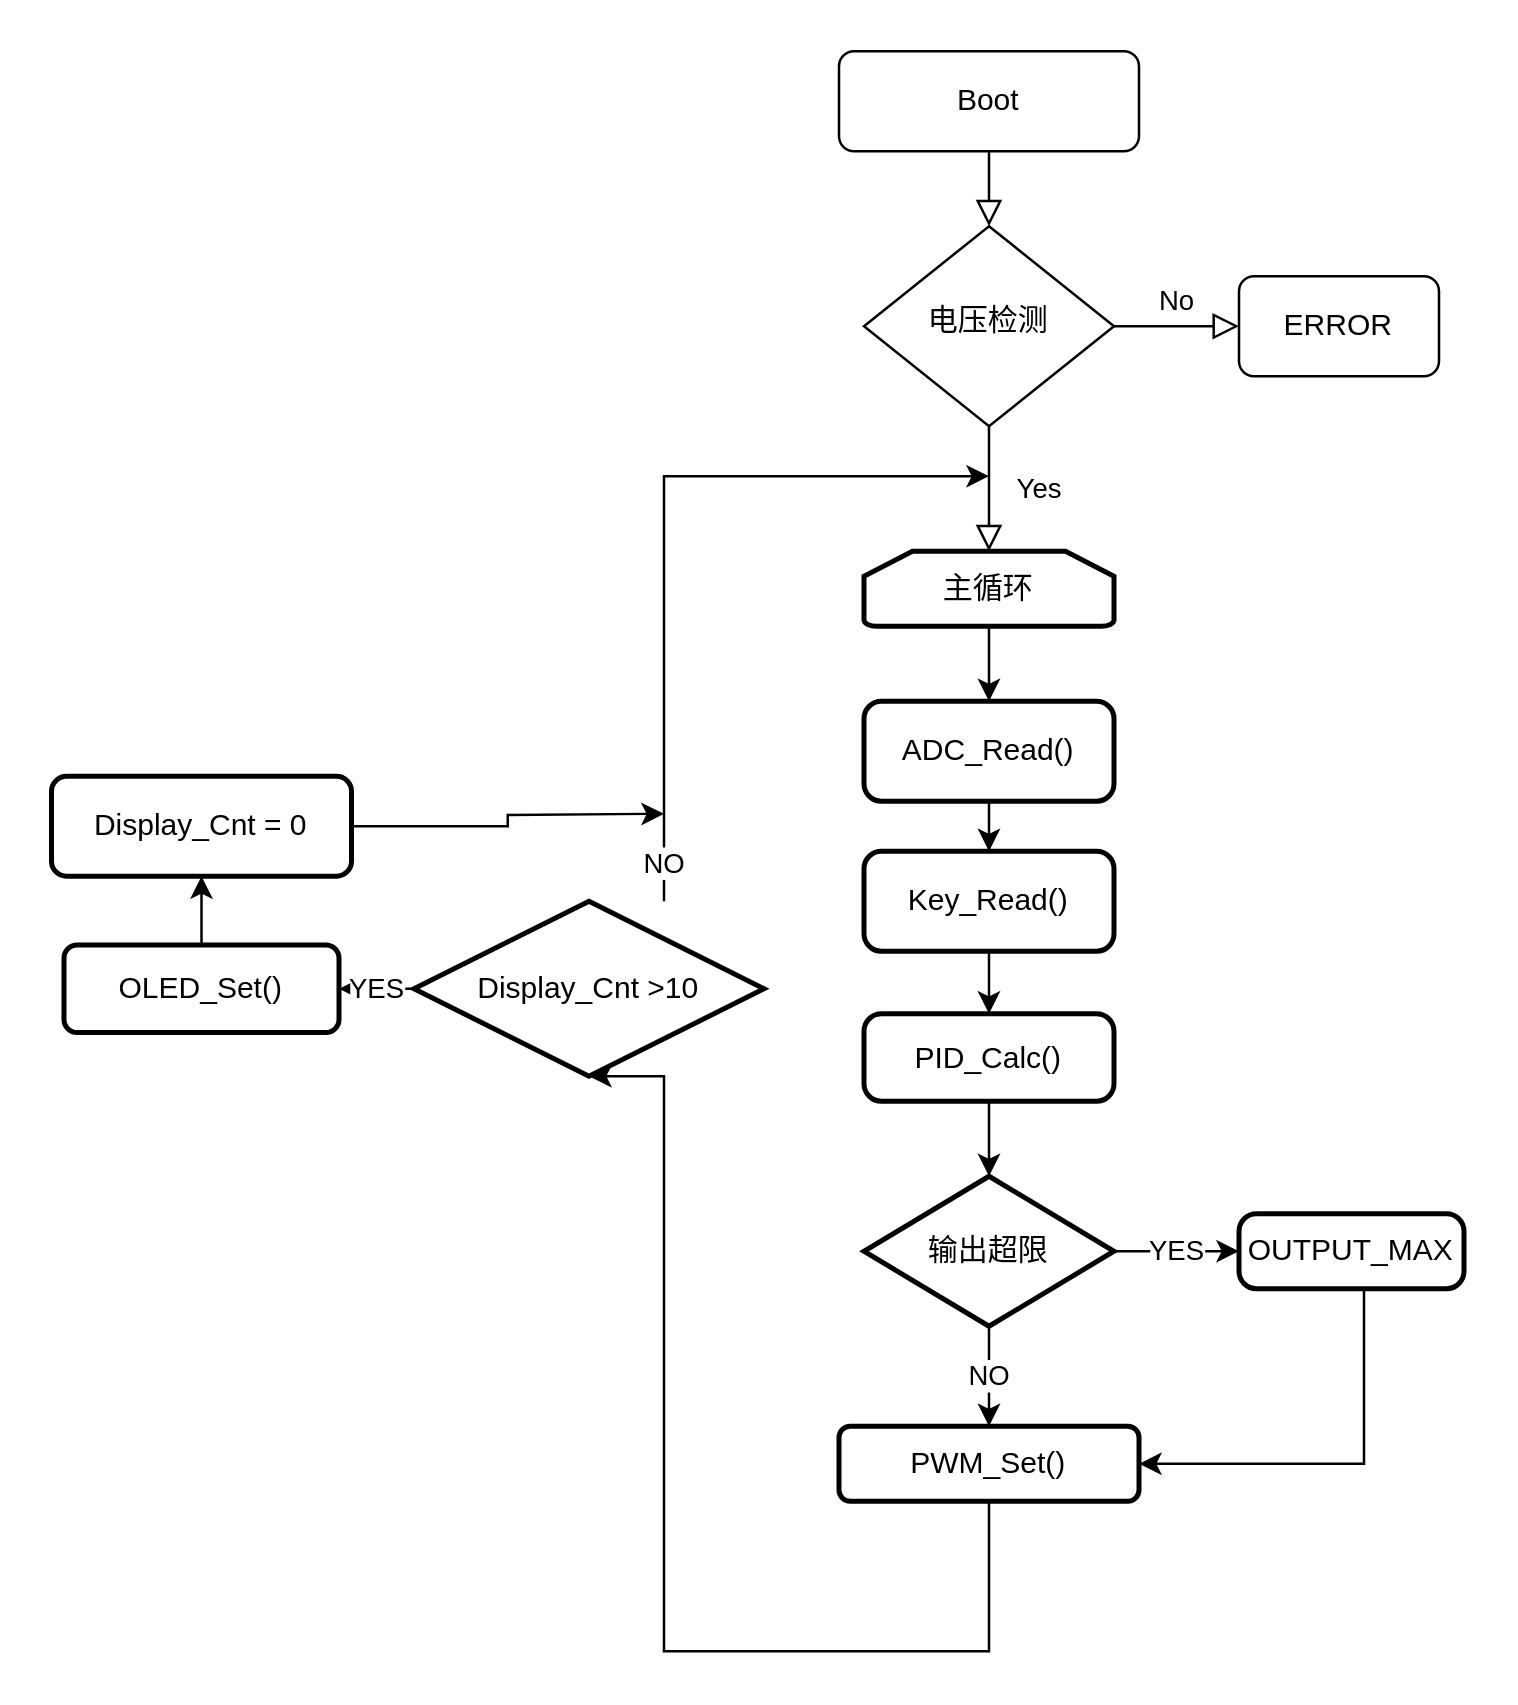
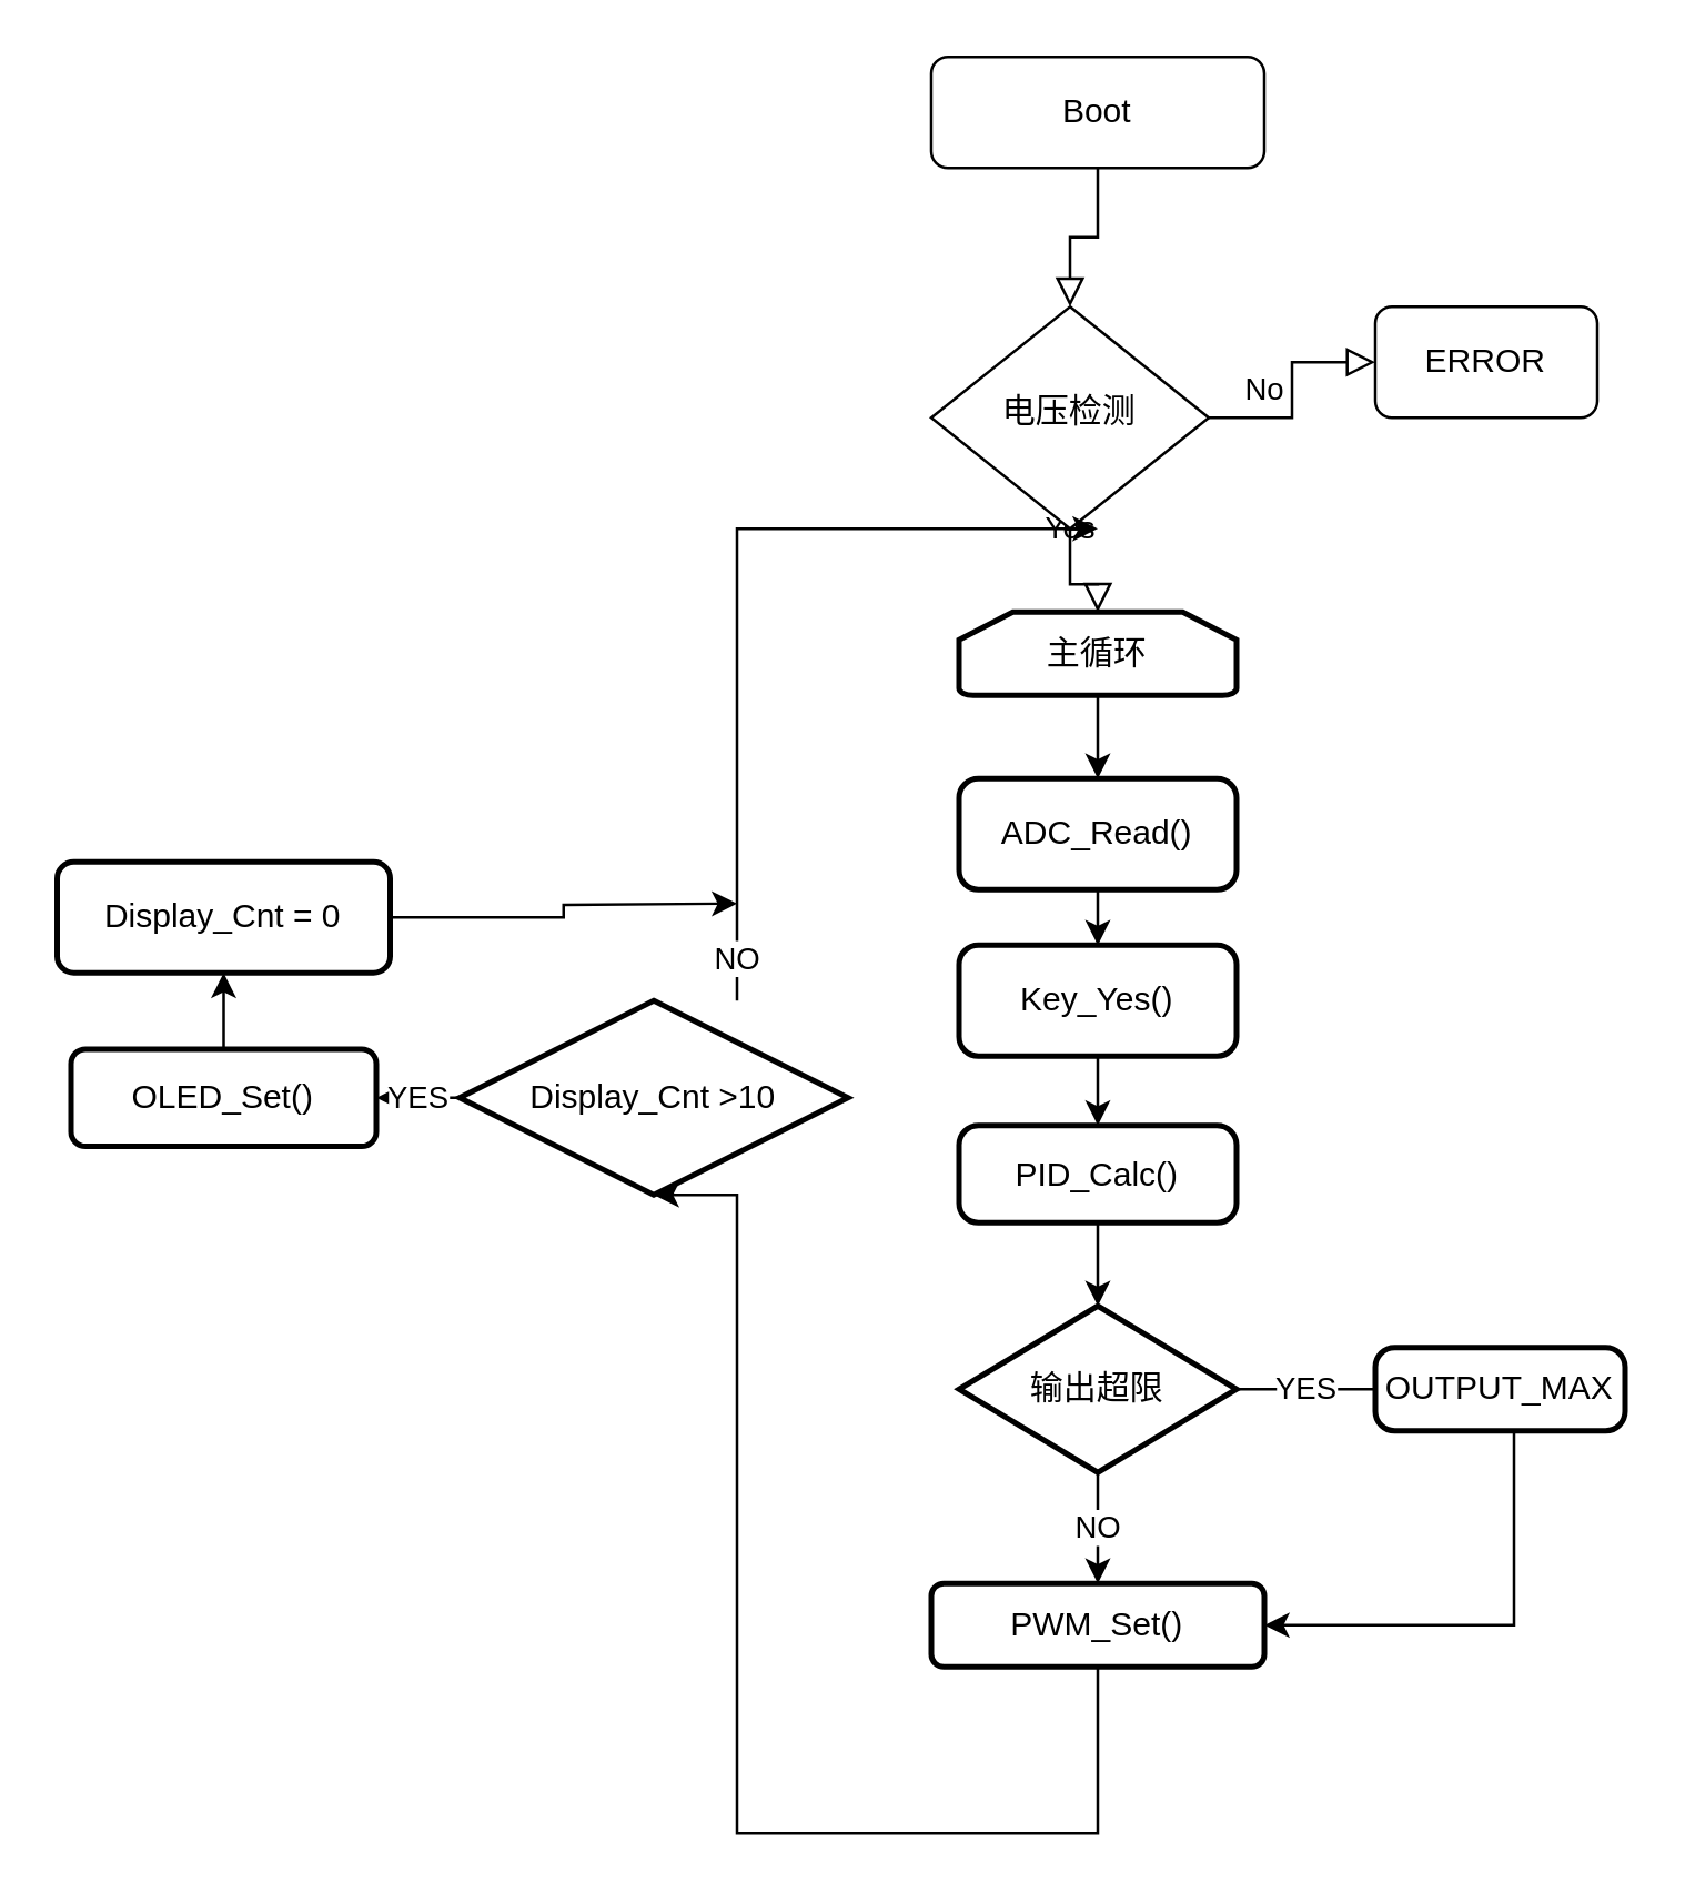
  <mxCell id="0" />
  <mxCell id="1" parent="0" />
  <mxCell id="2" value="" style="rounded=0;html=1;jettySize=auto;orthogonalLoop=1;fontSize=11;endArrow=block;endFill=0;endSize=8;strokeWidth=1;shadow=0;labelBackgroundColor=none;edgeStyle=orthogonalEdgeStyle;" parent="1" source="3" target="6" edge="1"><mxGeometry relative="1" as="geometry" /></mxCell>
  <mxCell id="3" value="Boot" style="rounded=1;whiteSpace=wrap;html=1;fontSize=12;glass=0;strokeWidth=1;shadow=0;" parent="1" vertex="1"><mxGeometry x="335" y="20" width="120" height="40" as="geometry" /></mxCell>
  <mxCell id="4" value="Yes" style="rounded=0;html=1;jettySize=auto;orthogonalLoop=1;fontSize=11;endArrow=block;endFill=0;endSize=8;strokeWidth=1;shadow=0;labelBackgroundColor=none;edgeStyle=orthogonalEdgeStyle;entryX=0.5;entryY=0;entryDx=0;entryDy=0;entryPerimeter=0;" parent="1" source="6" target="9" edge="1"><mxGeometry y="20" relative="1" as="geometry"><mxPoint as="offset" /><mxPoint x="395" y="210" as="targetPoint" /></mxGeometry></mxCell>
  <mxCell id="5" value="No" style="edgeStyle=orthogonalEdgeStyle;rounded=0;html=1;jettySize=auto;orthogonalLoop=1;fontSize=11;endArrow=block;endFill=0;endSize=8;strokeWidth=1;shadow=0;labelBackgroundColor=none;" parent="1" source="6" target="7" edge="1"><mxGeometry y="10" relative="1" as="geometry"><mxPoint as="offset" /></mxGeometry></mxCell>
- <mxCell id="6" value="电压检测" style="rhombus;whiteSpace=wrap;html=1;shadow=0;fontFamily=Helvetica;fontSize=12;align=center;strokeWidth=1;spacing=6;spacingTop=-4;" parent="1" vertex="1"><mxGeometry x="345" y="90" width="100" height="80" as="geometry" /></mxCell>
+ <mxCell id="6" value="电压检测" style="rhombus;whiteSpace=wrap;html=1;shadow=0;fontFamily=Helvetica;fontSize=12;align=center;strokeWidth=1;spacing=6;spacingTop=-4;" parent="1" vertex="1"><mxGeometry x="335" y="110" width="100" height="80" as="geometry" /></mxCell>
  <mxCell id="7" value="ERROR" style="rounded=1;whiteSpace=wrap;html=1;fontSize=12;glass=0;strokeWidth=1;shadow=0;" parent="1" vertex="1"><mxGeometry x="495" y="110" width="80" height="40" as="geometry" /></mxCell>
  <mxCell id="8" style="edgeStyle=orthogonalEdgeStyle;rounded=0;orthogonalLoop=1;jettySize=auto;html=1;entryX=0.5;entryY=0;entryDx=0;entryDy=0;" parent="1" source="9" target="11" edge="1"><mxGeometry relative="1" as="geometry"><mxPoint x="395" y="280" as="targetPoint" /></mxGeometry></mxCell>
  <mxCell id="9" value="主循环" style="strokeWidth=2;html=1;shape=mxgraph.flowchart.loop_limit;whiteSpace=wrap;" parent="1" vertex="1"><mxGeometry x="345" y="220" width="100" height="30" as="geometry" /></mxCell>
  <mxCell id="10" style="edgeStyle=orthogonalEdgeStyle;rounded=0;orthogonalLoop=1;jettySize=auto;html=1;entryX=0.5;entryY=0;entryDx=0;entryDy=0;" parent="1" source="11" target="13" edge="1"><mxGeometry relative="1" as="geometry" /></mxCell>
  <mxCell id="11" value="ADC_Read()" style="rounded=1;whiteSpace=wrap;html=1;absoluteArcSize=1;arcSize=14;strokeWidth=2;" parent="1" vertex="1"><mxGeometry x="345" y="280" width="100" height="40" as="geometry" /></mxCell>
  <mxCell id="12" style="edgeStyle=orthogonalEdgeStyle;rounded=0;orthogonalLoop=1;jettySize=auto;html=1;exitX=0.5;exitY=1;exitDx=0;exitDy=0;entryX=0.5;entryY=0;entryDx=0;entryDy=0;" parent="1" source="13" target="15" edge="1"><mxGeometry relative="1" as="geometry" /></mxCell>
- <mxCell id="13" value="Key_Read()" style="rounded=1;whiteSpace=wrap;html=1;absoluteArcSize=1;arcSize=14;strokeWidth=2;" parent="1" vertex="1"><mxGeometry x="345" y="340" width="100" height="40" as="geometry" /></mxCell>
+ <mxCell id="13" value="Key_Yes()" style="rounded=1;whiteSpace=wrap;html=1;absoluteArcSize=1;arcSize=14;strokeWidth=2;" parent="1" vertex="1"><mxGeometry x="345" y="340" width="100" height="40" as="geometry" /></mxCell>
  <mxCell id="14" style="edgeStyle=orthogonalEdgeStyle;rounded=0;orthogonalLoop=1;jettySize=auto;html=1;entryX=0.5;entryY=0;entryDx=0;entryDy=0;entryPerimeter=0;" parent="1" source="15" target="18" edge="1"><mxGeometry relative="1" as="geometry" /></mxCell>
  <mxCell id="15" value="PID_Calc()" style="rounded=1;whiteSpace=wrap;html=1;absoluteArcSize=1;arcSize=14;strokeWidth=2;" parent="1" vertex="1"><mxGeometry x="345" y="405" width="100" height="35" as="geometry" /></mxCell>
- <mxCell id="16" value="YES" style="edgeStyle=orthogonalEdgeStyle;rounded=0;orthogonalLoop=1;jettySize=auto;html=1;exitX=1;exitY=0.5;exitDx=0;exitDy=0;exitPerimeter=0;entryX=0;entryY=0.5;entryDx=0;entryDy=0;" parent="1" source="18" target="20" edge="1"><mxGeometry relative="1" as="geometry"><mxPoint x="535" y="499.857" as="targetPoint" /></mxGeometry></mxCell>
+ <mxCell id="16" value="YES" style="edgeStyle=orthogonalEdgeStyle;rounded=0;orthogonalLoop=1;jettySize=auto;html=1;exitX=1;exitY=0.5;exitDx=0;exitDy=0;exitPerimeter=0;entryX=0;entryY=0.5;entryDx=0;entryDy=0;endArrow=none;" parent="1" source="18" target="20" edge="1"><mxGeometry relative="1" as="geometry"><mxPoint x="535" y="499.857" as="targetPoint" /></mxGeometry></mxCell>
  <mxCell id="17" value="NO" style="edgeStyle=orthogonalEdgeStyle;rounded=0;orthogonalLoop=1;jettySize=auto;html=1;" parent="1" source="18" target="22" edge="1"><mxGeometry relative="1" as="geometry" /></mxCell>
  <mxCell id="18" value="输出超限" style="strokeWidth=2;html=1;shape=mxgraph.flowchart.decision;whiteSpace=wrap;" parent="1" vertex="1"><mxGeometry x="345" y="470" width="100" height="60" as="geometry" /></mxCell>
  <mxCell id="19" style="edgeStyle=orthogonalEdgeStyle;rounded=0;orthogonalLoop=1;jettySize=auto;html=1;entryX=1;entryY=0.5;entryDx=0;entryDy=0;" parent="1" source="20" target="22" edge="1"><mxGeometry relative="1" as="geometry"><mxPoint x="560" y="620" as="targetPoint" /><Array as="points"><mxPoint x="545" y="585" /></Array></mxGeometry></mxCell>
  <mxCell id="20" value="OUTPUT_MAX" style="rounded=1;whiteSpace=wrap;html=1;absoluteArcSize=1;arcSize=14;strokeWidth=2;" parent="1" vertex="1"><mxGeometry x="495" y="485" width="90" height="30" as="geometry" /></mxCell>
  <mxCell id="21" style="edgeStyle=orthogonalEdgeStyle;rounded=0;orthogonalLoop=1;jettySize=auto;html=1;entryX=0.5;entryY=1;entryDx=0;entryDy=0;entryPerimeter=0;" parent="1" source="22" target="26" edge="1"><mxGeometry relative="1" as="geometry"><Array as="points"><mxPoint x="395" y="660" /><mxPoint x="265" y="660" /></Array></mxGeometry></mxCell>
  <mxCell id="22" value="PWM_Set()" style="rounded=1;whiteSpace=wrap;html=1;strokeWidth=2;" parent="1" vertex="1"><mxGeometry x="335" y="570" width="120" height="30" as="geometry" /></mxCell>
  <mxCell id="23" value="YES" style="edgeStyle=orthogonalEdgeStyle;rounded=0;orthogonalLoop=1;jettySize=auto;html=1;" parent="1" source="26" target="28" edge="1"><mxGeometry relative="1" as="geometry" /></mxCell>
  <mxCell id="24" style="edgeStyle=orthogonalEdgeStyle;rounded=0;orthogonalLoop=1;jettySize=auto;html=1;" parent="1" source="26" edge="1"><mxGeometry relative="1" as="geometry"><mxPoint x="395" y="190" as="targetPoint" /><Array as="points"><mxPoint x="265" y="190" /></Array></mxGeometry></mxCell>
  <mxCell id="25" value="NO" style="edgeLabel;html=1;align=center;verticalAlign=middle;resizable=0;points=[];" parent="24" vertex="1" connectable="0"><mxGeometry x="-0.894" y="1" relative="1" as="geometry"><mxPoint as="offset" /></mxGeometry></mxCell>
  <mxCell id="26" value="Display_Cnt &amp;gt;10" style="strokeWidth=2;html=1;shape=mxgraph.flowchart.decision;whiteSpace=wrap;" parent="1" vertex="1"><mxGeometry x="165" y="360" width="140" height="70" as="geometry" /></mxCell>
  <mxCell id="27" value="" style="edgeStyle=orthogonalEdgeStyle;rounded=0;orthogonalLoop=1;jettySize=auto;html=1;" parent="1" source="28" target="30" edge="1"><mxGeometry relative="1" as="geometry" /></mxCell>
  <mxCell id="28" value="OLED_Set()" style="rounded=1;whiteSpace=wrap;html=1;strokeWidth=2;" parent="1" vertex="1"><mxGeometry x="25" y="377.5" width="110" height="35" as="geometry" /></mxCell>
  <mxCell id="29" style="edgeStyle=orthogonalEdgeStyle;rounded=0;orthogonalLoop=1;jettySize=auto;html=1;" parent="1" source="30" edge="1"><mxGeometry relative="1" as="geometry"><mxPoint x="265" y="325" as="targetPoint" /></mxGeometry></mxCell>
  <mxCell id="30" value="Display_Cnt = 0" style="whiteSpace=wrap;html=1;rounded=1;strokeWidth=2;" parent="1" vertex="1"><mxGeometry x="20" y="310" width="120" height="40" as="geometry" /></mxCell>
